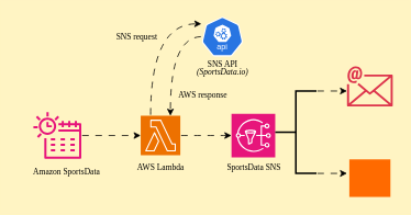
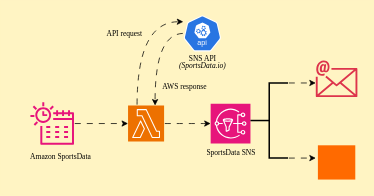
  <mxCell id="0" />
  <mxCell id="1" parent="0" />
  <mxCell id="2" value="" style="aspect=fixed;sketch=0;html=1;dashed=0;whitespace=wrap;verticalLabelPosition=bottom;verticalAlign=top;fillColor=#2875E2;strokeColor=#ffffff;points=[[0.005,0.63,0],[0.1,0.2,0],[0.9,0.2,0],[0.5,0,0],[0.995,0.63,0],[0.72,0.99,0],[0.5,1,0],[0.28,0.99,0]];shape=mxgraph.kubernetes.icon2;kubernetesLabel=1;prIcon=api" parent="1" vertex="1"><mxGeometry x="244" y="20" width="50" height="48" as="geometry" /></mxCell>
  <mxCell id="3" value="" style="edgeStyle=orthogonalEdgeStyle;curved=1;rounded=0;orthogonalLoop=1;jettySize=auto;html=1;flowAnimation=1;" parent="1" source="4" target="9" edge="1"><mxGeometry relative="1" as="geometry" /></mxCell>
  <mxCell id="4" value="" style="sketch=0;points=[[0,0,0],[0.25,0,0],[0.5,0,0],[0.75,0,0],[1,0,0],[0,1,0],[0.25,1,0],[0.5,1,0],[0.75,1,0],[1,1,0],[0,0.25,0],[0,0.5,0],[0,0.75,0],[1,0.25,0],[1,0.5,0],[1,0.75,0]];outlineConnect=0;fontColor=#232F3E;fillColor=#ED7100;strokeColor=#ffffff;dashed=0;verticalLabelPosition=bottom;verticalAlign=top;align=center;html=1;fontSize=12;fontStyle=0;aspect=fixed;shape=mxgraph.aws4.resourceIcon;resIcon=mxgraph.aws4.lambda;" parent="1" vertex="1"><mxGeometry x="170" y="140" width="48" height="48" as="geometry" /></mxCell>
  <mxCell id="5" value="" style="edgeStyle=orthogonalEdgeStyle;rounded=0;orthogonalLoop=1;jettySize=auto;html=1;flowAnimation=1;" parent="1" source="6" target="4" edge="1"><mxGeometry relative="1" as="geometry" /></mxCell>
  <mxCell id="6" value="" style="sketch=0;outlineConnect=0;fontColor=#232F3E;gradientColor=none;fillColor=#E7157B;strokeColor=none;dashed=0;verticalLabelPosition=bottom;verticalAlign=top;align=center;html=1;fontSize=12;fontStyle=0;aspect=fixed;pointerEvents=1;shape=mxgraph.aws4.eventbridge_scheduler;" parent="1" vertex="1"><mxGeometry x="40" y="135" width="58" height="58" as="geometry" /></mxCell>
  <mxCell id="7" style="edgeStyle=orthogonalEdgeStyle;curved=1;rounded=0;orthogonalLoop=1;jettySize=auto;html=1;entryX=0.75;entryY=0;entryDx=0;entryDy=0;entryPerimeter=0;flowAnimation=1;" parent="1" source="2" target="4" edge="1"><mxGeometry relative="1" as="geometry" /></mxCell>
  <mxCell id="8" style="edgeStyle=orthogonalEdgeStyle;curved=1;rounded=0;orthogonalLoop=1;jettySize=auto;html=1;exitX=0.25;exitY=0;exitDx=0;exitDy=0;exitPerimeter=0;entryX=-0.009;entryY=0.176;entryDx=0;entryDy=0;entryPerimeter=0;flowAnimation=1;" parent="1" source="4" target="2" edge="1"><mxGeometry relative="1" as="geometry" /></mxCell>
  <mxCell id="9" value="" style="sketch=0;points=[[0,0,0],[0.25,0,0],[0.5,0,0],[0.75,0,0],[1,0,0],[0,1,0],[0.25,1,0],[0.5,1,0],[0.75,1,0],[1,1,0],[0,0.25,0],[0,0.5,0],[0,0.75,0],[1,0.25,0],[1,0.5,0],[1,0.75,0]];outlineConnect=0;fontColor=#232F3E;fillColor=#E7157B;strokeColor=#ffffff;dashed=0;verticalLabelPosition=bottom;verticalAlign=top;align=center;html=1;fontSize=12;fontStyle=0;aspect=fixed;shape=mxgraph.aws4.resourceIcon;resIcon=mxgraph.aws4.sns;" parent="1" vertex="1"><mxGeometry x="280" y="137.5" width="53" height="53" as="geometry" /></mxCell>
  <mxCell id="10" value="" style="sketch=0;outlineConnect=0;fontColor=#232F3E;gradientColor=none;fillColor=#DD344C;strokeColor=none;dashed=0;verticalLabelPosition=bottom;verticalAlign=top;align=center;html=1;fontSize=12;fontStyle=0;aspect=fixed;shape=mxgraph.aws4.email;" parent="1" vertex="1"><mxGeometry x="420" y="80" width="55.39" height="49" as="geometry" /></mxCell>
  <mxCell id="11" value="" style="points=[];aspect=fixed;html=1;align=center;shadow=0;dashed=0;fillColor=#FF6A00;strokeColor=none;shape=mxgraph.alibaba_cloud.sms_short_message_service;" parent="1" vertex="1"><mxGeometry x="422.8" y="193" width="49.8" height="45.6" as="geometry" /></mxCell>
  <mxCell id="12" style="edgeStyle=elbowEdgeStyle;rounded=0;orthogonalLoop=1;jettySize=auto;elbow=vertical;html=1;exitX=1;exitY=1;exitDx=0;exitDy=0;exitPerimeter=0;flowAnimation=1;fontFamily=Comic Sans MS;" parent="1" source="14" edge="1"><mxGeometry relative="1" as="geometry"><mxPoint x="420" y="210.235" as="targetPoint" /></mxGeometry></mxCell>
  <mxCell id="13" style="edgeStyle=elbowEdgeStyle;rounded=0;orthogonalLoop=1;jettySize=auto;elbow=vertical;html=1;exitX=1;exitY=0;exitDx=0;exitDy=0;exitPerimeter=0;flowAnimation=1;" parent="1" source="14" target="10" edge="1"><mxGeometry relative="1" as="geometry" /></mxCell>
  <mxCell id="14" value="" style="strokeWidth=2;html=1;shape=mxgraph.flowchart.annotation_2;align=left;labelPosition=right;pointerEvents=1;" parent="1" vertex="1"><mxGeometry x="333" y="110" width="50" height="100" as="geometry" /></mxCell>
  <mxCell id="15" value="&lt;font style=&quot;line-height: 40%;&quot; face=&quot;Comic Sans MS&quot;&gt;&lt;span style=&quot;font-size: 10px; line-height: 40%;&quot;&gt;SNS API&lt;/span&gt;&lt;/font&gt;&lt;div style=&quot;line-height: 40%;&quot;&gt;&lt;font face=&quot;Comic Sans MS&quot;&gt;&lt;span style=&quot;font-size: 10px; line-height: 40%;&quot;&gt;&lt;i&gt;(SportsData.io)&lt;/i&gt;&lt;/span&gt;&lt;/font&gt;&lt;/div&gt;" style="text;html=1;align=center;verticalAlign=middle;resizable=0;points=[];autosize=1;strokeColor=none;fillColor=none;" parent="1" vertex="1"><mxGeometry x="219" y="65" width="100" height="30" as="geometry" /></mxCell>
- <mxCell id="16" value="&lt;font style=&quot;font-size: 10px;&quot; face=&quot;Comic Sans MS&quot;&gt;SNS request&lt;/font&gt;" style="text;html=1;align=center;verticalAlign=middle;resizable=0;points=[];autosize=1;strokeColor=none;fillColor=none;" parent="1" vertex="1"><mxGeometry x="125" y="29" width="80" height="30" as="geometry" /></mxCell>
+ <mxCell id="16" value="&lt;font style=&quot;font-size: 10px;&quot; face=&quot;Comic Sans MS&quot;&gt;API request&lt;/font&gt;" style="text;html=1;align=center;verticalAlign=middle;resizable=0;points=[];autosize=1;strokeColor=none;fillColor=none;" parent="1" vertex="1"><mxGeometry x="125" y="29" width="80" height="30" as="geometry" /></mxCell>
  <mxCell id="17" value="&lt;font style=&quot;font-size: 10px;&quot; face=&quot;Comic Sans MS&quot;&gt;AWS response&lt;/font&gt;" style="text;html=1;align=center;verticalAlign=middle;resizable=0;points=[];autosize=1;strokeColor=none;fillColor=none;" parent="1" vertex="1"><mxGeometry x="200" y="99" width="90" height="30" as="geometry" /></mxCell>
- <mxCell id="18" value="&lt;font style=&quot;font-size: 10px;&quot; face=&quot;Comic Sans MS&quot;&gt;AWS Lambda&lt;/font&gt;" style="text;html=1;align=center;verticalAlign=middle;resizable=0;points=[];autosize=1;strokeColor=none;fillColor=none;" parent="1" vertex="1"><mxGeometry x="149" y="188" width="90" height="30" as="geometry" /></mxCell>
  <mxCell id="19" value="&lt;font style=&quot;font-size: 10px;&quot; face=&quot;Comic Sans MS&quot;&gt;Amazon SportsData&lt;/font&gt;" style="text;html=1;align=center;verticalAlign=middle;resizable=0;points=[];autosize=1;strokeColor=none;fillColor=none;" parent="1" vertex="1"><mxGeometry x="20" y="193" width="120" height="30" as="geometry" /></mxCell>
  <mxCell id="20" value="&lt;font style=&quot;font-size: 10px;&quot; face=&quot;Comic Sans MS&quot;&gt;SportsData SNS&lt;/font&gt;" style="text;html=1;align=center;verticalAlign=middle;resizable=0;points=[];autosize=1;strokeColor=none;fillColor=none;" parent="1" vertex="1"><mxGeometry x="266.5" y="188" width="80" height="30" as="geometry" /></mxCell>
